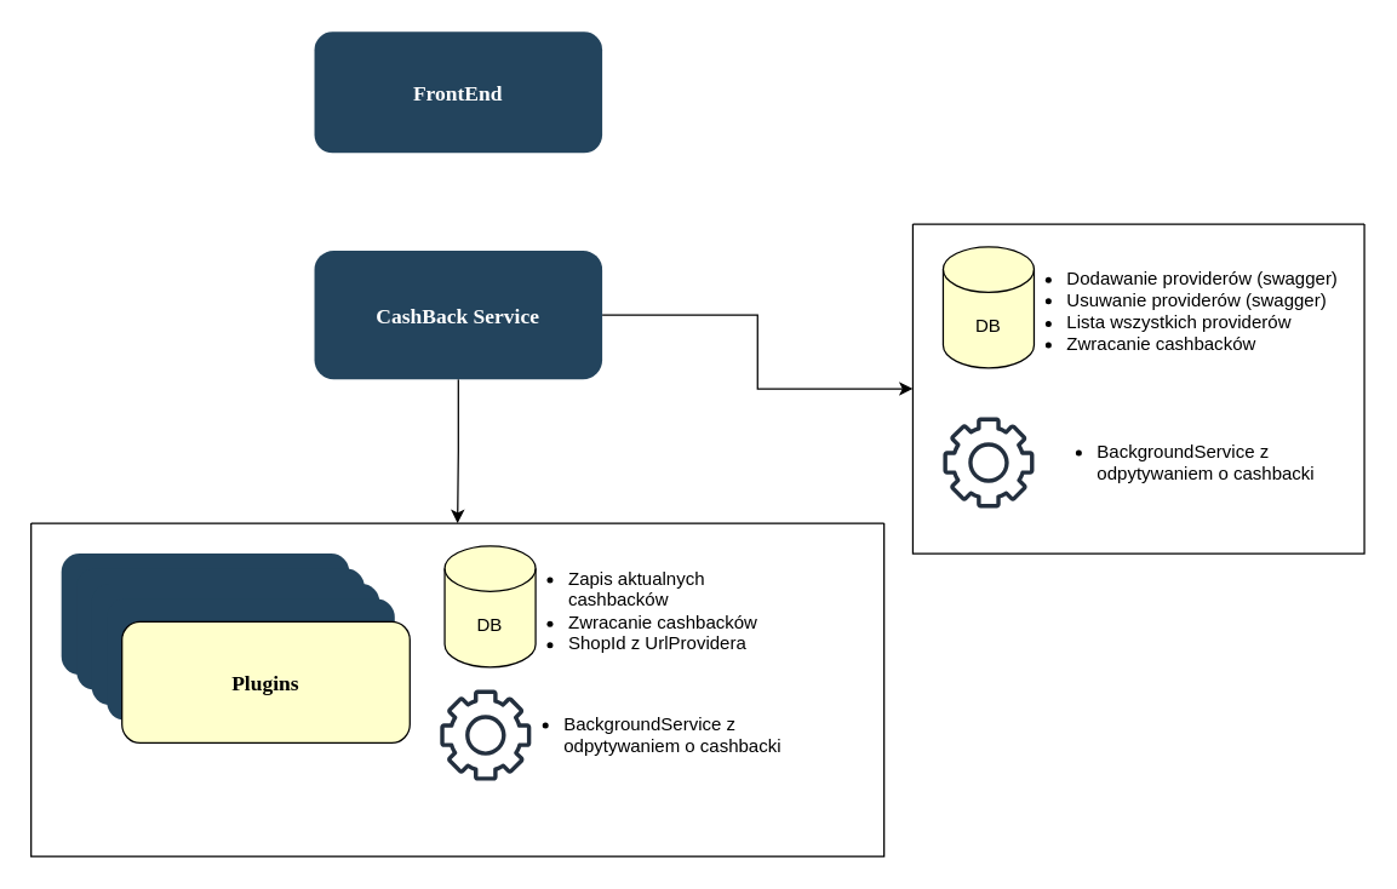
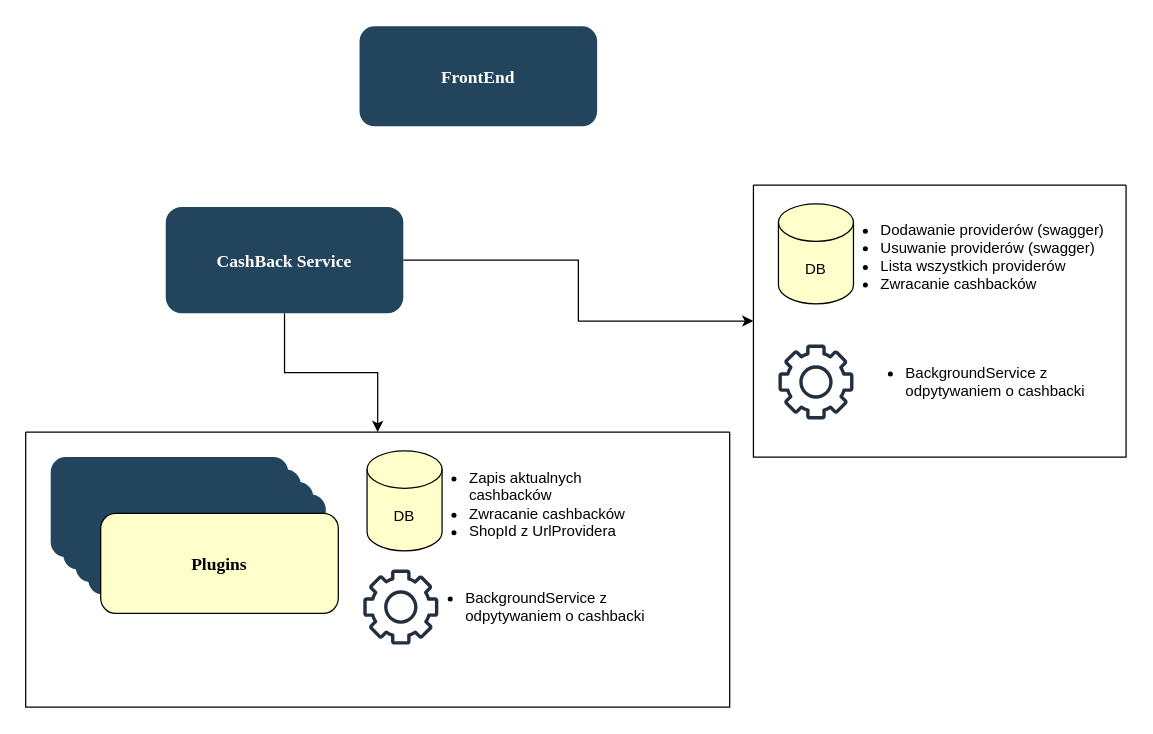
  <mxCell id="0" />
  <mxCell id="1" parent="0" />
- <mxCell id="2" value="FrontEnd" style="rounded=1;fillColor=#23445D;gradientColor=none;strokeColor=none;fontColor=#FFFFFF;fontStyle=1;fontFamily=Tahoma;fontSize=14" parent="1" vertex="1"><mxGeometry x="207" y="20.5" width="190" height="80" as="geometry" /></mxCell>
+ <mxCell id="2" value="FrontEnd" style="rounded=1;fillColor=#23445D;gradientColor=none;strokeColor=none;fontColor=#FFFFFF;fontStyle=1;fontFamily=Tahoma;fontSize=14" parent="1" vertex="1"><mxGeometry x="287" y="20.5" width="190" height="80" as="geometry" /></mxCell>
  <mxCell id="3" style="edgeStyle=orthogonalEdgeStyle;rounded=0;orthogonalLoop=1;jettySize=auto;html=1;exitX=0.5;exitY=1;exitDx=0;exitDy=0;entryX=0.5;entryY=0;entryDx=0;entryDy=0;" edge="1" parent="1" source="5" target="6"><mxGeometry relative="1" as="geometry" /></mxCell>
  <mxCell id="4" value="" style="edgeStyle=orthogonalEdgeStyle;rounded=0;orthogonalLoop=1;jettySize=auto;html=1;entryX=0;entryY=0.5;entryDx=0;entryDy=0;" edge="1" parent="1" source="5" target="19"><mxGeometry relative="1" as="geometry"><mxPoint x="440" y="230" as="targetPoint" /></mxGeometry></mxCell>
- <mxCell id="5" value="CashBack Service" style="rounded=1;fillColor=#23445D;gradientColor=none;strokeColor=none;fontColor=#FFFFFF;fontStyle=1;fontFamily=Tahoma;fontSize=14" vertex="1" parent="1"><mxGeometry x="207" y="165" width="190" height="85" as="geometry" /></mxCell>
+ <mxCell id="5" value="CashBack Service" style="rounded=1;fillColor=#23445D;gradientColor=none;strokeColor=none;fontColor=#FFFFFF;fontStyle=1;fontFamily=Tahoma;fontSize=14" vertex="1" parent="1"><mxGeometry x="132" y="165" width="190" height="85" as="geometry" /></mxCell>
  <mxCell id="6" value="" style="swimlane;startSize=0;" vertex="1" parent="1"><mxGeometry x="20" y="345" width="563" height="220" as="geometry"><mxRectangle x="870" y="470" width="50" height="40" as="alternateBounds" /></mxGeometry></mxCell>
  <mxCell id="7" value="" style="group" vertex="1" connectable="0" parent="6"><mxGeometry x="20" y="20" width="230" height="125" as="geometry" /></mxCell>
  <mxCell id="8" value="CashBack Provider" style="rounded=1;fillColor=#23445D;gradientColor=none;strokeColor=none;fontColor=#FFFFFF;fontStyle=1;fontFamily=Tahoma;fontSize=14" vertex="1" parent="7"><mxGeometry width="190" height="80" as="geometry" /></mxCell>
  <mxCell id="9" value="CashBack Provider" style="rounded=1;fillColor=#23445D;gradientColor=none;strokeColor=none;fontColor=#FFFFFF;fontStyle=1;fontFamily=Tahoma;fontSize=14" vertex="1" parent="7"><mxGeometry x="10" y="10" width="190" height="80" as="geometry" /></mxCell>
  <mxCell id="10" value="CashBack Provider" style="rounded=1;fillColor=#23445D;gradientColor=none;strokeColor=none;fontColor=#FFFFFF;fontStyle=1;fontFamily=Tahoma;fontSize=14" vertex="1" parent="7"><mxGeometry x="20" y="20" width="190" height="80" as="geometry" /></mxCell>
  <mxCell id="11" value="CashBack Provider" style="rounded=1;fillColor=#23445D;gradientColor=none;strokeColor=none;fontColor=#FFFFFF;fontStyle=1;fontFamily=Tahoma;fontSize=14" vertex="1" parent="7"><mxGeometry x="30" y="30" width="190" height="80" as="geometry" /></mxCell>
  <mxCell id="12" value="Plugins" style="rounded=1;fontStyle=1;fontFamily=Tahoma;fontSize=14;fillColor=#ffffcc;" vertex="1" parent="7"><mxGeometry x="40" y="45" width="190" height="80" as="geometry" /></mxCell>
  <mxCell id="13" value="" style="group" vertex="1" connectable="0" parent="6"><mxGeometry x="273" y="15" width="210" height="85" as="geometry" /></mxCell>
  <mxCell id="14" value="DB" style="shape=cylinder3;whiteSpace=wrap;html=1;boundedLbl=1;backgroundOutline=1;size=15;glass=0;fillColor=#FFFFCC;" vertex="1" parent="13"><mxGeometry width="60" height="80" as="geometry" /></mxCell>
  <mxCell id="15" value="&lt;ul&gt;&lt;li&gt;Zapis aktualnych cashbacków&lt;/li&gt;&lt;li&gt;Zwracanie cashbacków&lt;/li&gt;&lt;li&gt;ShopId z UrlProvidera&lt;/li&gt;&lt;/ul&gt;" style="text;strokeColor=none;fillColor=none;html=1;whiteSpace=wrap;verticalAlign=middle;overflow=hidden;glass=0;" vertex="1" parent="13"><mxGeometry x="40" width="170" height="85" as="geometry" /></mxCell>
  <mxCell id="16" value="" style="group" vertex="1" connectable="0" parent="6"><mxGeometry x="270" y="100" width="260" height="80" as="geometry" /></mxCell>
  <mxCell id="17" value="" style="sketch=0;outlineConnect=0;fontColor=#232F3E;gradientColor=none;fillColor=#232F3E;strokeColor=none;dashed=0;verticalLabelPosition=bottom;verticalAlign=top;align=center;html=1;fontSize=12;fontStyle=0;aspect=fixed;pointerEvents=1;shape=mxgraph.aws4.gear;glass=0;" vertex="1" parent="16"><mxGeometry y="10" width="60" height="60" as="geometry" /></mxCell>
  <mxCell id="18" value="&lt;ul&gt;&lt;li&gt;BackgroundService z odpytywaniem o cashbacki&lt;/li&gt;&lt;/ul&gt;" style="text;strokeColor=none;fillColor=none;html=1;whiteSpace=wrap;verticalAlign=middle;overflow=hidden;glass=0;" vertex="1" parent="16"><mxGeometry x="40" width="220" height="80" as="geometry" /></mxCell>
  <mxCell id="19" value="" style="swimlane;startSize=0;glass=0;" vertex="1" parent="1"><mxGeometry x="602" y="147.5" width="298" height="217.5" as="geometry"><mxRectangle x="1152" y="312.5" width="50" height="40" as="alternateBounds" /></mxGeometry></mxCell>
  <mxCell id="20" value="" style="group" vertex="1" connectable="0" parent="19"><mxGeometry x="20" y="15" width="270" height="85" as="geometry" /></mxCell>
  <mxCell id="21" value="DB" style="shape=cylinder3;whiteSpace=wrap;html=1;boundedLbl=1;backgroundOutline=1;size=15;glass=0;fillColor=#FFFFCC;" vertex="1" parent="20"><mxGeometry width="60" height="80" as="geometry" /></mxCell>
  <mxCell id="22" value="&lt;ul&gt;&lt;li&gt;Dodawanie providerów (swagger)&lt;/li&gt;&lt;li&gt;Usuwanie providerów (swagger)&lt;/li&gt;&lt;li&gt;Lista wszystkich providerów&lt;/li&gt;&lt;li&gt;Zwracanie cashbacków&lt;/li&gt;&lt;/ul&gt;" style="text;strokeColor=none;fillColor=none;html=1;whiteSpace=wrap;verticalAlign=middle;overflow=hidden;glass=0;" vertex="1" parent="20"><mxGeometry x="40" width="230" height="85" as="geometry" /></mxCell>
  <mxCell id="23" value="" style="group" vertex="1" connectable="0" parent="19"><mxGeometry x="20" y="117.5" width="260" height="80" as="geometry" /></mxCell>
  <mxCell id="24" value="" style="sketch=0;outlineConnect=0;fontColor=#232F3E;gradientColor=none;fillColor=#232F3E;strokeColor=none;dashed=0;verticalLabelPosition=bottom;verticalAlign=top;align=center;html=1;fontSize=12;fontStyle=0;aspect=fixed;pointerEvents=1;shape=mxgraph.aws4.gear;glass=0;" vertex="1" parent="23"><mxGeometry y="10" width="60" height="60" as="geometry" /></mxCell>
  <mxCell id="25" value="&lt;ul&gt;&lt;li&gt;BackgroundService z odpytywaniem o cashbacki&lt;/li&gt;&lt;/ul&gt;" style="text;strokeColor=none;fillColor=none;html=1;whiteSpace=wrap;verticalAlign=middle;overflow=hidden;glass=0;" vertex="1" parent="23"><mxGeometry x="60" width="200" height="80" as="geometry" /></mxCell>
